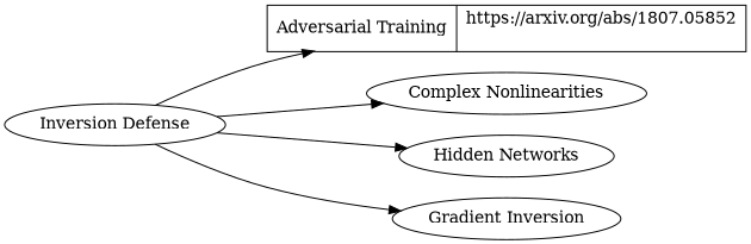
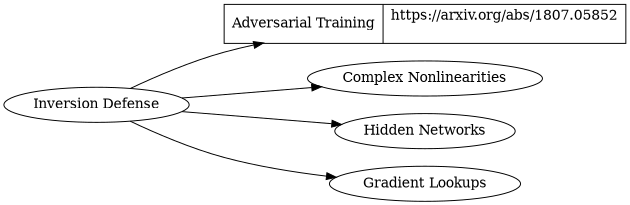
  digraph {
    rankdir=LR
    n1 [label="{<f0> Adversarial Training |<f1> https://arxiv.org/abs/1807.05852\n\n}" shape=record]
    "Inversion Defense"
    "Complex Nonlinearities"
    "Hidden Networks"
-   "Gradient Lookups" [label="Gradient Inversion"]
+   "Gradient Lookups"
    "Inversion Defense" -> n1
    "Inversion Defense" -> "Complex Nonlinearities"
    "Inversion Defense" -> "Hidden Networks"
    "Inversion Defense" -> "Gradient Lookups"
  }
